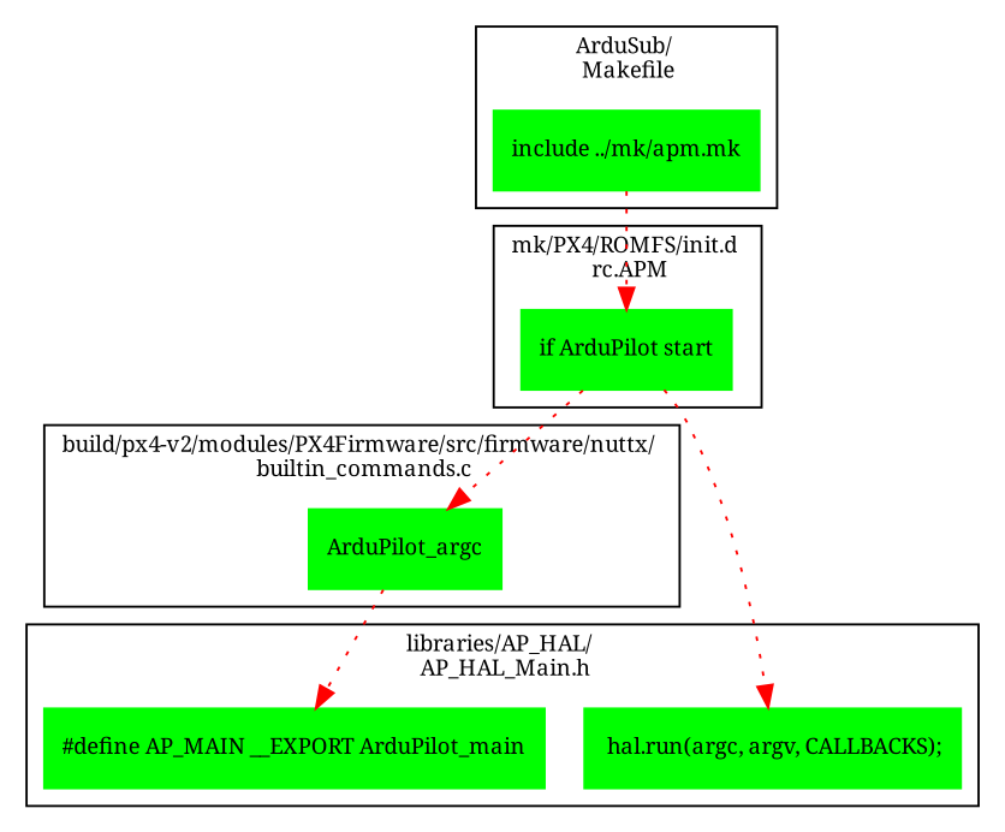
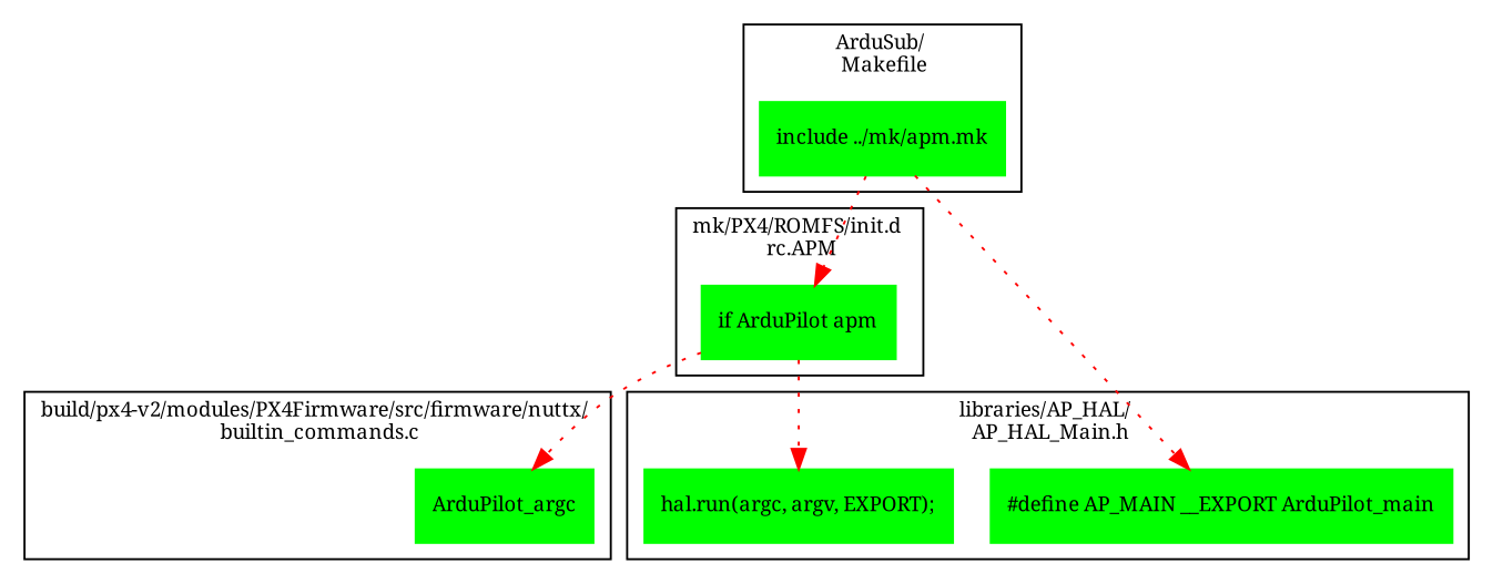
  digraph {
    compound=true
    fontname=SimSun
    fontsize=10
    node [color=green fontname=SimSun fontsize=10 shape=box style=filled]
    edge [color=red style=dotted]
-   n1 [label="if ArduPilot start"]
+   n1 [label="if ArduPilot apm"]
    n2 [label="include ../mk/apm.mk"]
    n3 [label=ArduPilot_argc]
    n4 [label="#define AP_MAIN __EXPORT ArduPilot_main"]
-   n5 [label=" hal.run(argc, argv, CALLBACKS);"]
+   n5 [label="hal.run(argc, argv, EXPORT);"]
    subgraph cluster_1 {
      label="mk/PX4/ROMFS/init.d \n rc.APM"
      n1
    }
    subgraph cluster_2 {
      label="ArduSub/ \n Makefile"
      n2
    }
    subgraph cluster_3 {
      label="build/px4-v2/modules/PX4Firmware/src/firmware/nuttx/ \n builtin_commands.c"
      n3
    }
    subgraph cluster_4 {
      label="libraries/AP_HAL/ \n AP_HAL_Main.h"
      n4
      n5
    }
    n1 -> n3
    n1 -> n5
    n2 -> n1
-   n3 -> n4
+   n2 -> n4
  }
